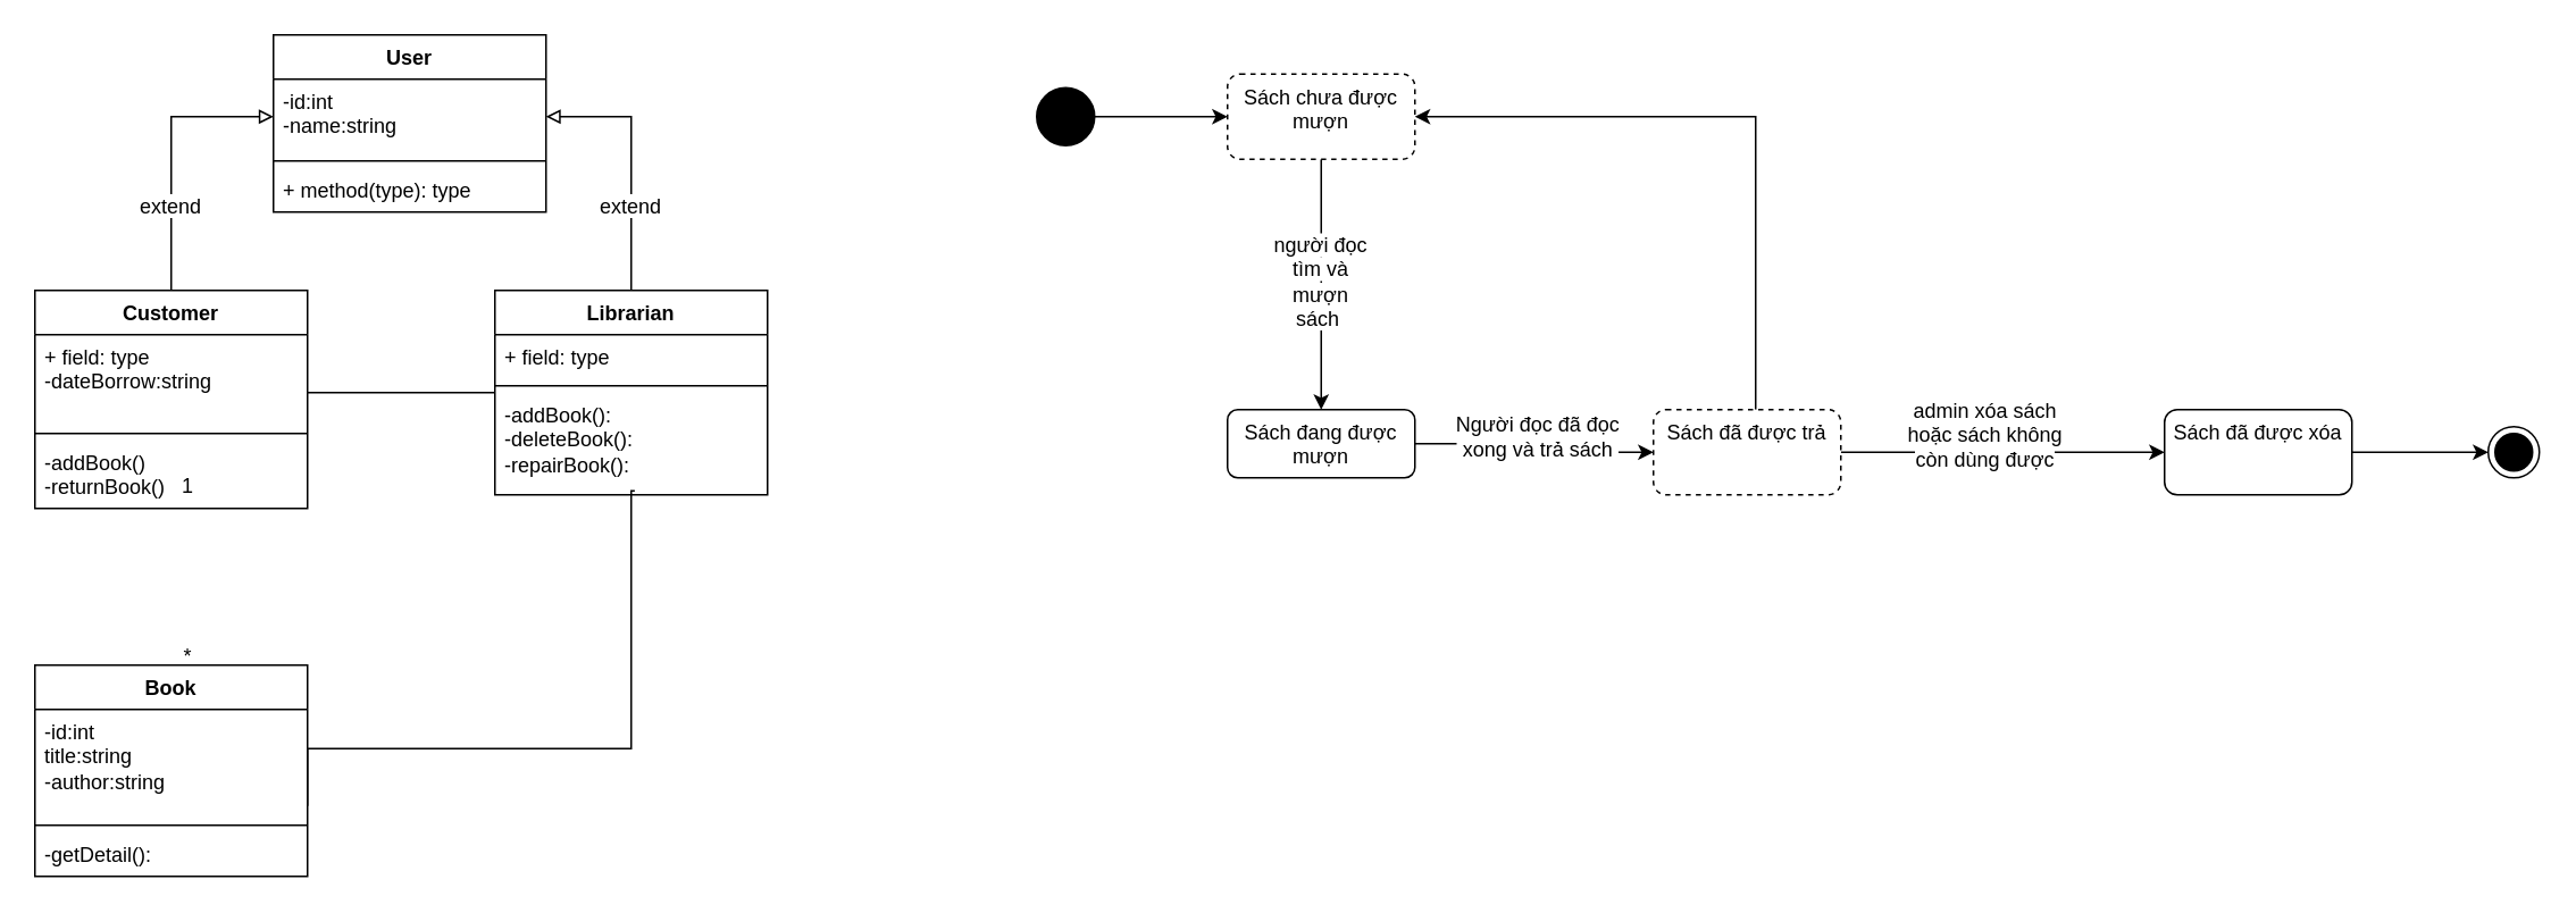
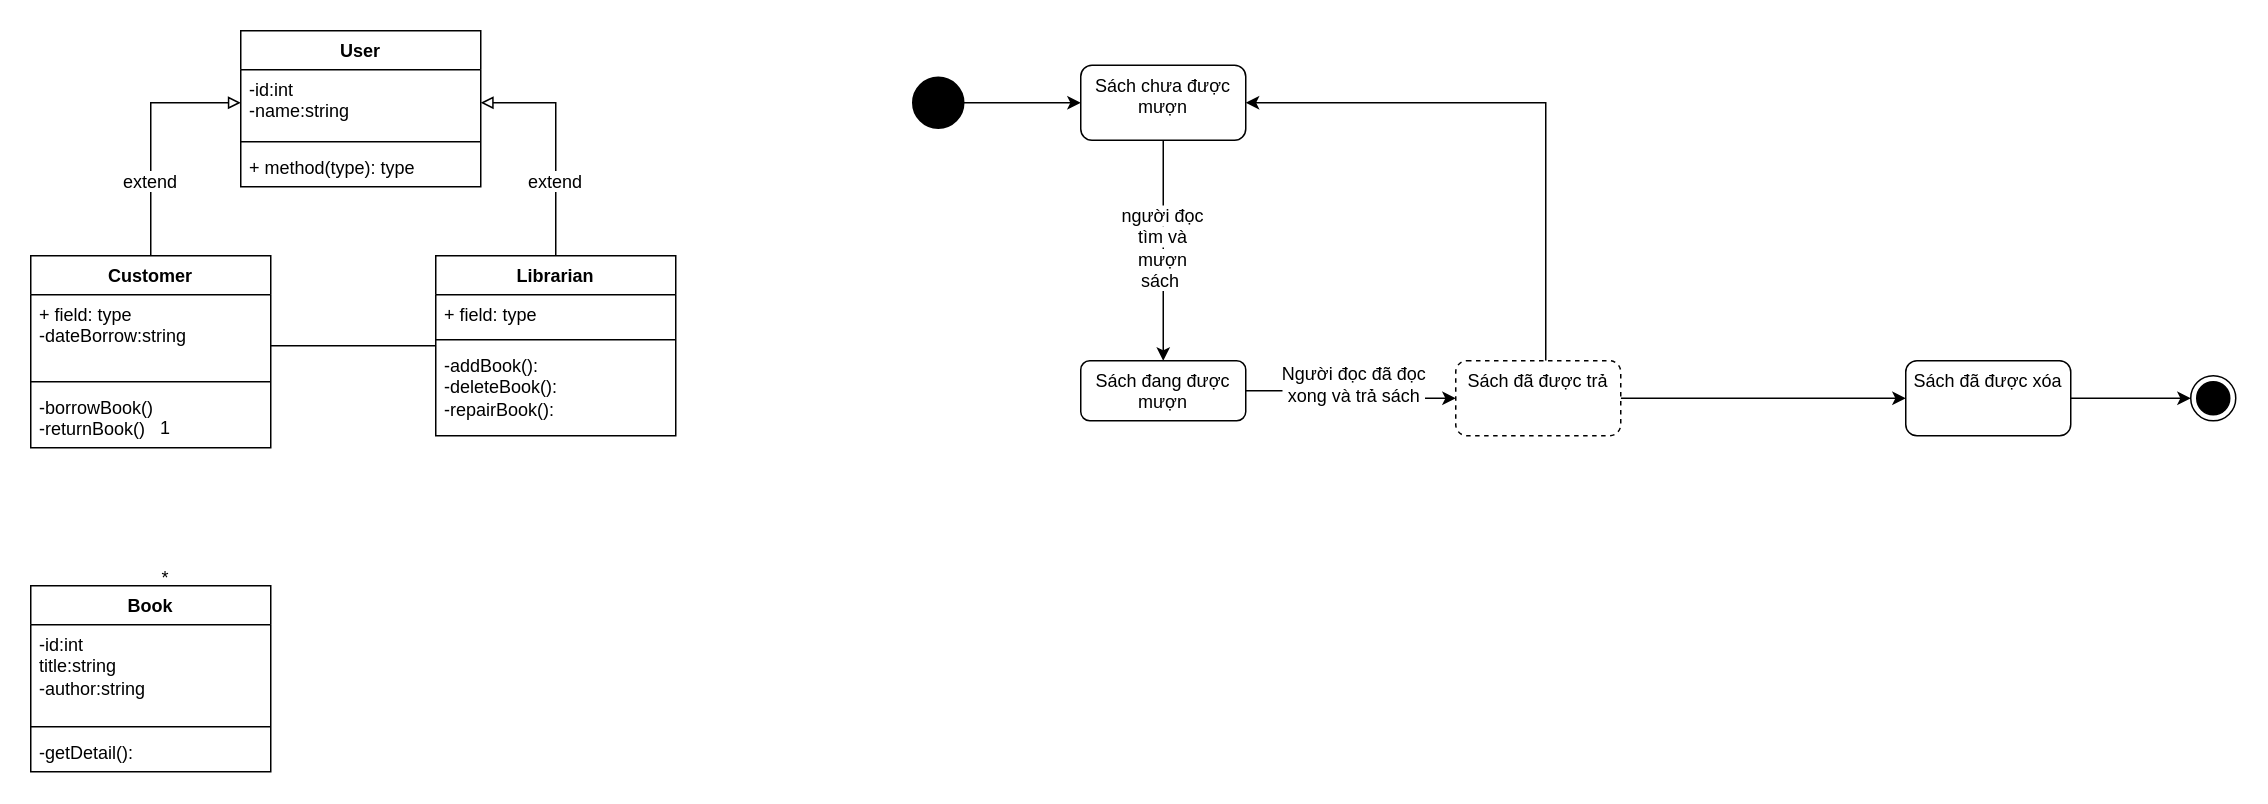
  <mxCell id="0" />
  <mxCell id="1" parent="0" />
  <mxCell id="2" style="edgeStyle=orthogonalEdgeStyle;rounded=0;orthogonalLoop=1;jettySize=auto;html=1;entryX=0;entryY=0.5;entryDx=0;entryDy=0;fontFamily=Helvetica;fontSize=12;fontColor=default;endArrow=block;endFill=0;" edge="1" parent="1" source="3" target="17"><mxGeometry relative="1" as="geometry" /></mxCell>
  <mxCell id="3" value="Customer" style="swimlane;fontStyle=1;align=center;verticalAlign=top;childLayout=stackLayout;horizontal=1;startSize=26;horizontalStack=0;resizeParent=1;resizeParentMax=0;resizeLast=0;collapsible=1;marginBottom=0;whiteSpace=wrap;html=1;" vertex="1" parent="1"><mxGeometry x="20" y="170" width="160" height="128" as="geometry"><mxRectangle x="70" y="550" width="70" height="30" as="alternateBounds" /></mxGeometry></mxCell>
  <mxCell id="4" value="+ field: type&lt;br&gt;-dateBorrow:string" style="text;strokeColor=none;fillColor=none;align=left;verticalAlign=top;spacingLeft=4;spacingRight=4;overflow=hidden;rotatable=0;points=[[0,0.5],[1,0.5]];portConstraint=eastwest;whiteSpace=wrap;html=1;" vertex="1" parent="3"><mxGeometry y="26" width="160" height="54" as="geometry" /></mxCell>
  <mxCell id="5" value="" style="line;strokeWidth=1;fillColor=none;align=left;verticalAlign=middle;spacingTop=-1;spacingLeft=3;spacingRight=3;rotatable=0;labelPosition=right;points=[];portConstraint=eastwest;strokeColor=inherit;" vertex="1" parent="3"><mxGeometry y="80" width="160" height="8" as="geometry" /></mxCell>
- <mxCell id="6" value="-addBook()&lt;div&gt;-returnBook()&lt;br&gt;&lt;/div&gt;" style="text;strokeColor=none;fillColor=none;align=left;verticalAlign=top;spacingLeft=4;spacingRight=4;overflow=hidden;rotatable=0;points=[[0,0.5],[1,0.5]];portConstraint=eastwest;whiteSpace=wrap;html=1;" vertex="1" parent="3"><mxGeometry y="88" width="160" height="40" as="geometry" /></mxCell>
+ <mxCell id="6" value="-borrowBook()&lt;div&gt;-returnBook()&lt;br&gt;&lt;/div&gt;" style="text;strokeColor=none;fillColor=none;align=left;verticalAlign=top;spacingLeft=4;spacingRight=4;overflow=hidden;rotatable=0;points=[[0,0.5],[1,0.5]];portConstraint=eastwest;whiteSpace=wrap;html=1;" vertex="1" parent="3"><mxGeometry y="88" width="160" height="40" as="geometry" /></mxCell>
  <mxCell id="7" style="edgeStyle=orthogonalEdgeStyle;rounded=0;orthogonalLoop=1;jettySize=auto;html=1;entryX=1;entryY=0.5;entryDx=0;entryDy=0;fontFamily=Helvetica;fontSize=12;fontColor=default;endArrow=block;endFill=0;" edge="1" parent="1" source="8" target="17"><mxGeometry relative="1" as="geometry" /></mxCell>
  <mxCell id="8" value="Librarian" style="swimlane;fontStyle=1;align=center;verticalAlign=top;childLayout=stackLayout;horizontal=1;startSize=26;horizontalStack=0;resizeParent=1;resizeParentMax=0;resizeLast=0;collapsible=1;marginBottom=0;whiteSpace=wrap;html=1;" vertex="1" parent="1"><mxGeometry x="290" y="170" width="160" height="120" as="geometry"><mxRectangle x="70" y="550" width="70" height="30" as="alternateBounds" /></mxGeometry></mxCell>
  <mxCell id="9" value="+ field: type" style="text;strokeColor=none;fillColor=none;align=left;verticalAlign=top;spacingLeft=4;spacingRight=4;overflow=hidden;rotatable=0;points=[[0,0.5],[1,0.5]];portConstraint=eastwest;whiteSpace=wrap;html=1;" vertex="1" parent="8"><mxGeometry y="26" width="160" height="26" as="geometry" /></mxCell>
  <mxCell id="10" value="" style="line;strokeWidth=1;fillColor=none;align=left;verticalAlign=middle;spacingTop=-1;spacingLeft=3;spacingRight=3;rotatable=0;labelPosition=right;points=[];portConstraint=eastwest;strokeColor=inherit;" vertex="1" parent="8"><mxGeometry y="52" width="160" height="8" as="geometry" /></mxCell>
  <mxCell id="11" value="-addBook():&lt;div&gt;-deleteBook():&lt;/div&gt;&lt;div&gt;-repairBook():&lt;/div&gt;" style="text;strokeColor=none;fillColor=none;align=left;verticalAlign=top;spacingLeft=4;spacingRight=4;overflow=hidden;rotatable=0;points=[[0,0.5],[1,0.5]];portConstraint=eastwest;whiteSpace=wrap;html=1;" vertex="1" parent="8"><mxGeometry y="60" width="160" height="60" as="geometry" /></mxCell>
  <mxCell id="12" value="Book" style="swimlane;fontStyle=1;align=center;verticalAlign=top;childLayout=stackLayout;horizontal=1;startSize=26;horizontalStack=0;resizeParent=1;resizeParentMax=0;resizeLast=0;collapsible=1;marginBottom=0;whiteSpace=wrap;html=1;" vertex="1" parent="1"><mxGeometry x="20" y="390" width="160" height="124" as="geometry"><mxRectangle x="70" y="550" width="70" height="30" as="alternateBounds" /></mxGeometry></mxCell>
  <mxCell id="13" value="-id:int&lt;div&gt;title:string&lt;br&gt;-author:string&lt;/div&gt;" style="text;strokeColor=none;fillColor=none;align=left;verticalAlign=top;spacingLeft=4;spacingRight=4;overflow=hidden;rotatable=0;points=[[0,0.5],[1,0.5]];portConstraint=eastwest;whiteSpace=wrap;html=1;" vertex="1" parent="12"><mxGeometry y="26" width="160" height="64" as="geometry" /></mxCell>
  <mxCell id="14" value="" style="line;strokeWidth=1;fillColor=none;align=left;verticalAlign=middle;spacingTop=-1;spacingLeft=3;spacingRight=3;rotatable=0;labelPosition=right;points=[];portConstraint=eastwest;strokeColor=inherit;" vertex="1" parent="12"><mxGeometry y="90" width="160" height="8" as="geometry" /></mxCell>
  <mxCell id="15" value="-getDetail():" style="text;strokeColor=none;fillColor=none;align=left;verticalAlign=top;spacingLeft=4;spacingRight=4;overflow=hidden;rotatable=0;points=[[0,0.5],[1,0.5]];portConstraint=eastwest;whiteSpace=wrap;html=1;" vertex="1" parent="12"><mxGeometry y="98" width="160" height="26" as="geometry" /></mxCell>
  <mxCell id="16" value="User" style="swimlane;fontStyle=1;align=center;verticalAlign=top;childLayout=stackLayout;horizontal=1;startSize=26;horizontalStack=0;resizeParent=1;resizeParentMax=0;resizeLast=0;collapsible=1;marginBottom=0;whiteSpace=wrap;html=1;" vertex="1" parent="1"><mxGeometry x="160" y="20" width="160" height="104" as="geometry"><mxRectangle x="70" y="550" width="70" height="30" as="alternateBounds" /></mxGeometry></mxCell>
  <mxCell id="17" value="-id:int&lt;div&gt;-name:string&lt;/div&gt;" style="text;strokeColor=none;fillColor=none;align=left;verticalAlign=top;spacingLeft=4;spacingRight=4;overflow=hidden;rotatable=0;points=[[0,0.5],[1,0.5]];portConstraint=eastwest;whiteSpace=wrap;html=1;" vertex="1" parent="16"><mxGeometry y="26" width="160" height="44" as="geometry" /></mxCell>
  <mxCell id="18" value="" style="line;strokeWidth=1;fillColor=none;align=left;verticalAlign=middle;spacingTop=-1;spacingLeft=3;spacingRight=3;rotatable=0;labelPosition=right;points=[];portConstraint=eastwest;strokeColor=inherit;" vertex="1" parent="16"><mxGeometry y="70" width="160" height="8" as="geometry" /></mxCell>
  <mxCell id="19" value="+ method(type): type" style="text;strokeColor=none;fillColor=none;align=left;verticalAlign=top;spacingLeft=4;spacingRight=4;overflow=hidden;rotatable=0;points=[[0,0.5],[1,0.5]];portConstraint=eastwest;whiteSpace=wrap;html=1;" vertex="1" parent="16"><mxGeometry y="78" width="160" height="26" as="geometry" /></mxCell>
  <mxCell id="20" value="&lt;span style=&quot;background-color: light-dark(#ffffff, var(--ge-dark-color, #121212));&quot;&gt;extend&lt;/span&gt;" style="text;html=1;whiteSpace=wrap;strokeColor=none;fillColor=none;align=center;verticalAlign=middle;rounded=0;fontFamily=Helvetica;fontSize=12;fontColor=default;" vertex="1" parent="1"><mxGeometry x="70" y="106" width="60" height="30" as="geometry" /></mxCell>
  <mxCell id="21" value="&lt;span style=&quot;background-color: light-dark(#ffffff, var(--ge-dark-color, #121212));&quot;&gt;extend&lt;/span&gt;" style="text;html=1;whiteSpace=wrap;strokeColor=none;fillColor=none;align=center;verticalAlign=middle;rounded=0;fontFamily=Helvetica;fontSize=12;fontColor=default;" vertex="1" parent="1"><mxGeometry x="340" y="106" width="60" height="30" as="geometry" /></mxCell>
  <mxCell id="22" value="1" style="text;html=1;whiteSpace=wrap;strokeColor=none;fillColor=none;align=center;verticalAlign=middle;rounded=0;fontFamily=Helvetica;fontSize=12;fontColor=default;" vertex="1" parent="1"><mxGeometry x="80" y="270" width="60" height="30" as="geometry" /></mxCell>
  <mxCell id="23" value="*" style="text;html=1;whiteSpace=wrap;strokeColor=none;fillColor=none;align=center;verticalAlign=middle;rounded=0;fontFamily=Helvetica;fontSize=12;fontColor=default;" vertex="1" parent="1"><mxGeometry x="80" y="370" width="60" height="30" as="geometry" /></mxCell>
- <mxCell id="24" style="edgeStyle=orthogonalEdgeStyle;rounded=0;orthogonalLoop=1;jettySize=auto;html=1;entryX=0.513;entryY=0.962;entryDx=0;entryDy=0;entryPerimeter=0;fontFamily=Helvetica;fontSize=12;fontColor=default;exitX=1;exitY=0.885;exitDx=0;exitDy=0;exitPerimeter=0;endArrow=none;endFill=0;" edge="1" parent="1" source="13" target="11"><mxGeometry relative="1" as="geometry"><Array as="points"><mxPoint x="370" y="439" /><mxPoint x="370" y="288" /></Array></mxGeometry></mxCell>
  <mxCell id="25" style="edgeStyle=orthogonalEdgeStyle;rounded=0;orthogonalLoop=1;jettySize=auto;html=1;fontFamily=Helvetica;fontSize=12;fontColor=default;endArrow=none;endFill=0;" edge="1" parent="1" source="4" target="8"><mxGeometry relative="1" as="geometry"><Array as="points"><mxPoint x="210" y="230" /><mxPoint x="210" y="230" /></Array></mxGeometry></mxCell>
  <mxCell id="26" style="edgeStyle=orthogonalEdgeStyle;rounded=0;orthogonalLoop=1;jettySize=auto;html=1;entryX=0;entryY=0.5;entryDx=0;entryDy=0;fontFamily=Helvetica;fontSize=12;fontColor=default;" edge="1" parent="1" source="27" target="29"><mxGeometry relative="1" as="geometry" /></mxCell>
  <mxCell id="27" value="" style="ellipse;html=1;shape=endState;fillColor=#000000;strokeColor=light-dark(#000000, #ff9090);align=center;verticalAlign=top;fontFamily=Helvetica;fontSize=12;fontColor=default;strokeWidth=5;" vertex="1" parent="1"><mxGeometry x="610" y="53" width="30" height="30" as="geometry" /></mxCell>
  <mxCell id="28" style="edgeStyle=orthogonalEdgeStyle;rounded=0;orthogonalLoop=1;jettySize=auto;html=1;entryX=0.5;entryY=0;entryDx=0;entryDy=0;fontFamily=Helvetica;fontSize=12;fontColor=default;" edge="1" parent="1" source="29" target="32"><mxGeometry relative="1" as="geometry" /></mxCell>
- <mxCell id="29" value="Sách chưa được mượn" style="html=1;whiteSpace=wrap;strokeColor=default;align=center;verticalAlign=top;fontFamily=Helvetica;fontSize=12;fontColor=default;fillColor=default;rounded=1;dashed=1;" vertex="1" parent="1"><mxGeometry x="720" y="43" width="110" height="50" as="geometry" /></mxCell>
+ <mxCell id="29" value="Sách chưa được mượn" style="html=1;whiteSpace=wrap;strokeColor=default;align=center;verticalAlign=top;fontFamily=Helvetica;fontSize=12;fontColor=default;fillColor=default;rounded=1;" vertex="1" parent="1"><mxGeometry x="720" y="43" width="110" height="50" as="geometry" /></mxCell>
  <mxCell id="30" style="edgeStyle=orthogonalEdgeStyle;rounded=0;orthogonalLoop=1;jettySize=auto;html=1;fontFamily=Helvetica;fontSize=12;fontColor=default;" edge="1" parent="1" source="32" target="36"><mxGeometry relative="1" as="geometry" /></mxCell>
  <mxCell id="31" value="Người đọc đã đọc&lt;div&gt;xong và trả sách&lt;/div&gt;" style="edgeLabel;html=1;align=center;verticalAlign=middle;resizable=0;points=[];strokeColor=default;fontFamily=Helvetica;fontSize=12;fontColor=default;fillColor=default;" vertex="1" connectable="0" parent="30"><mxGeometry x="-0.474" y="2" relative="1" as="geometry"><mxPoint x="33" y="-3" as="offset" /></mxGeometry></mxCell>
  <mxCell id="32" value="Sách đang được mượn" style="html=1;whiteSpace=wrap;strokeColor=default;align=center;verticalAlign=top;fontFamily=Helvetica;fontSize=12;fontColor=default;fillColor=default;rounded=1;" vertex="1" parent="1"><mxGeometry x="720" y="240" width="110" height="40" as="geometry" /></mxCell>
  <mxCell id="33" value="&lt;span style=&quot;background-color: light-dark(#ffffff, var(--ge-dark-color, #121212));&quot;&gt;người đọc tìm và mượn sách&amp;nbsp;&lt;/span&gt;" style="text;html=1;whiteSpace=wrap;strokeColor=none;fillColor=none;align=center;verticalAlign=middle;rounded=0;fontFamily=Helvetica;fontSize=12;fontColor=default;" vertex="1" parent="1"><mxGeometry x="745" y="150" width="60" height="30" as="geometry" /></mxCell>
  <mxCell id="34" style="edgeStyle=orthogonalEdgeStyle;rounded=0;orthogonalLoop=1;jettySize=auto;html=1;entryX=1;entryY=0.5;entryDx=0;entryDy=0;fontFamily=Helvetica;fontSize=12;fontColor=default;" edge="1" parent="1" source="36" target="29"><mxGeometry relative="1" as="geometry"><Array as="points"><mxPoint x="1030" y="68" /></Array></mxGeometry></mxCell>
  <mxCell id="35" style="edgeStyle=orthogonalEdgeStyle;rounded=0;orthogonalLoop=1;jettySize=auto;html=1;entryX=0;entryY=0.5;entryDx=0;entryDy=0;fontFamily=Helvetica;fontSize=12;fontColor=default;" edge="1" parent="1" source="36"><mxGeometry relative="1" as="geometry"><mxPoint x="1270" y="265" as="targetPoint" /></mxGeometry></mxCell>
  <mxCell id="36" value="Sách đã được trả" style="html=1;whiteSpace=wrap;strokeColor=default;align=center;verticalAlign=top;fontFamily=Helvetica;fontSize=12;fontColor=default;fillColor=default;rounded=1;dashed=1;" vertex="1" parent="1"><mxGeometry x="970" y="240" width="110" height="50" as="geometry" /></mxCell>
- <mxCell id="37" value="&lt;span style=&quot;background-color: light-dark(#ffffff, var(--ge-dark-color, #121212));&quot;&gt;admin xóa sách hoặc sách không còn dùng được&lt;/span&gt;" style="text;html=1;whiteSpace=wrap;strokeColor=none;fillColor=none;align=center;verticalAlign=middle;rounded=0;fontFamily=Helvetica;fontSize=12;fontColor=default;" vertex="1" parent="1"><mxGeometry x="1110" y="240" width="110" height="30" as="geometry" /></mxCell>
  <mxCell id="38" style="edgeStyle=orthogonalEdgeStyle;rounded=0;orthogonalLoop=1;jettySize=auto;html=1;entryX=0;entryY=0.5;entryDx=0;entryDy=0;fontFamily=Helvetica;fontSize=12;fontColor=default;" edge="1" parent="1" source="39" target="40"><mxGeometry relative="1" as="geometry" /></mxCell>
  <mxCell id="39" value="Sách đã được xóa" style="html=1;whiteSpace=wrap;strokeColor=default;align=center;verticalAlign=top;fontFamily=Helvetica;fontSize=12;fontColor=default;fillColor=default;rounded=1;" vertex="1" parent="1"><mxGeometry x="1270" y="240" width="110" height="50" as="geometry" /></mxCell>
  <mxCell id="40" value="" style="ellipse;html=1;shape=endState;fillColor=#000000;strokeColor=light-dark(#000000, #ff9090);align=center;verticalAlign=top;fontFamily=Helvetica;fontSize=12;fontColor=default;strokeWidth=1;" vertex="1" parent="1"><mxGeometry x="1460" y="250" width="30" height="30" as="geometry" /></mxCell>
